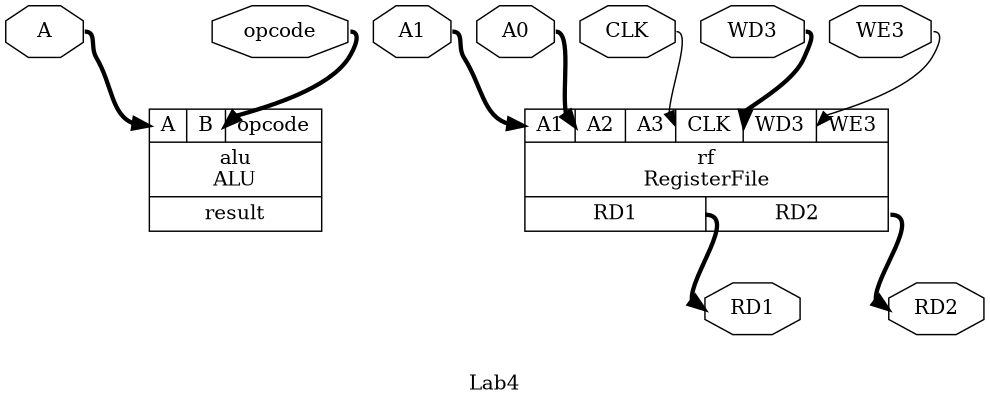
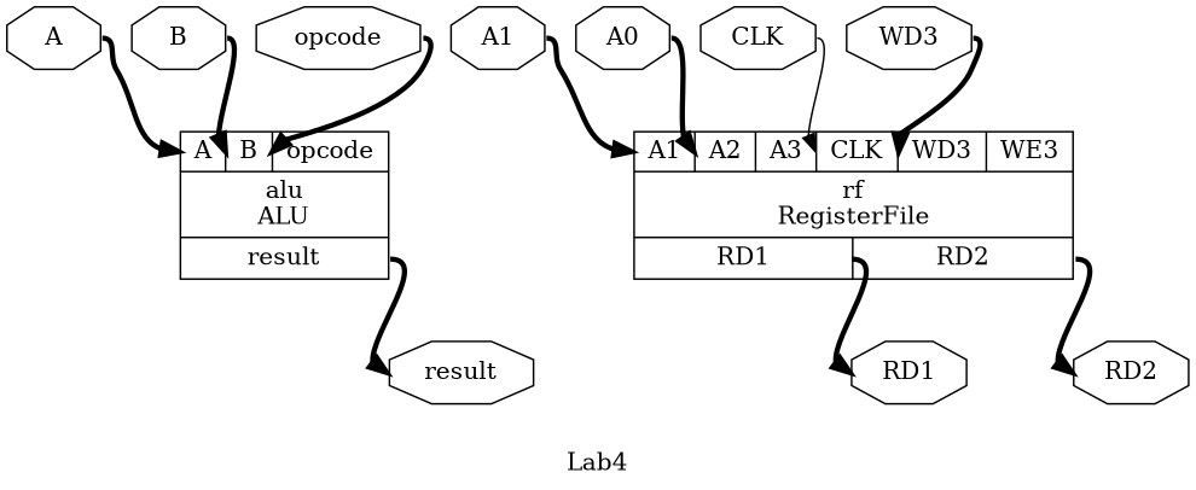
  digraph {
    label=Lab4
    rankdir=TB
    remincross=true
    node [color=black fontcolor=black shape=octagon]
    edge [color=black fontcolor=black headport=w style="setlinewidth(3)" tailport=e]
+   n1 [label=result]
    n2 [label=RD2]
    n3 [label=RD1]
    n4 [label=opcode]
    n5 [label="{{<p6> A|<p5> B|<p4> opcode}|alu\nALU|{<p1> result}}" shape=record color="" fontcolor=""]
+   n6 [label=B]
    n7 [label=A]
    n8 [label=WD3]
    n9 [label="{{<p10> A1|<p9> A2|<p8> A3|<p12> CLK|<p7> WD3|<p11> WE3}|rf\nRegisterFile|{<p3> RD1|<p2> RD2}}" shape=record color="" fontcolor=""]
    n10 [label=A0]
    n11 [label=A1]
-   n12 [label=WE3]
    n13 [label=CLK]
    n4 -> n5 [headport="p4:w"]
+   n5 -> n1 [tailport="p1:e"]
+   n6 -> n5 [headport="p5:w"]
    n7 -> n5 [headport="p6:w"]
    n8 -> n9 [headport="p7:w"]
    n9 -> n2 [tailport="p2:e"]
    n9 -> n3 [tailport="p3:e"]
    n10 -> n9 [headport="p9:w"]
    n11 -> n9 [headport="p10:w"]
-   n12 -> n9 [headport="p11:w" style=""]
    n13 -> n9 [headport="p12:w" style=""]
  }
